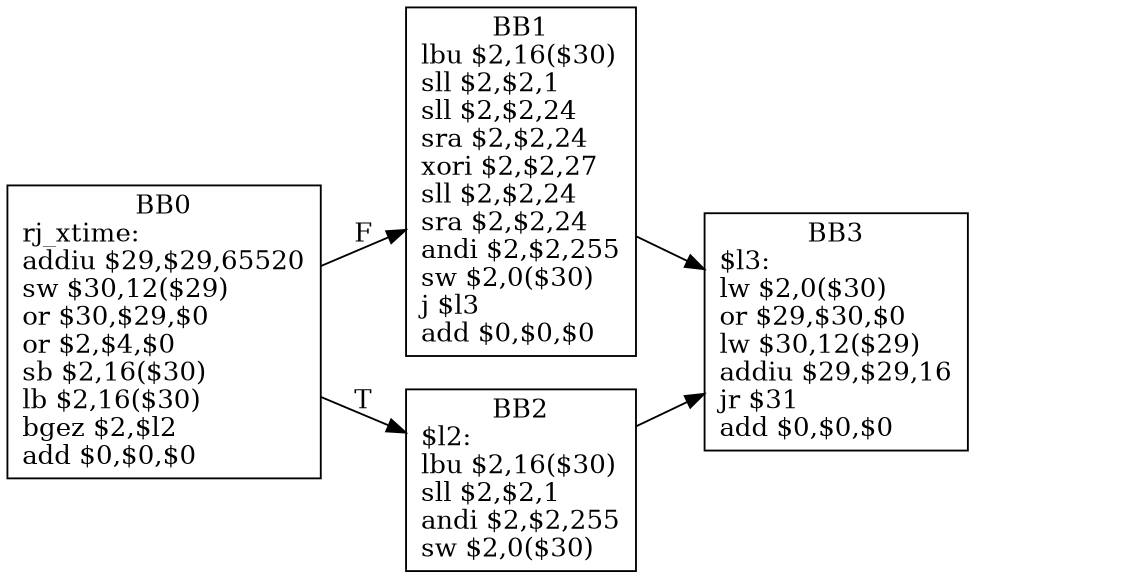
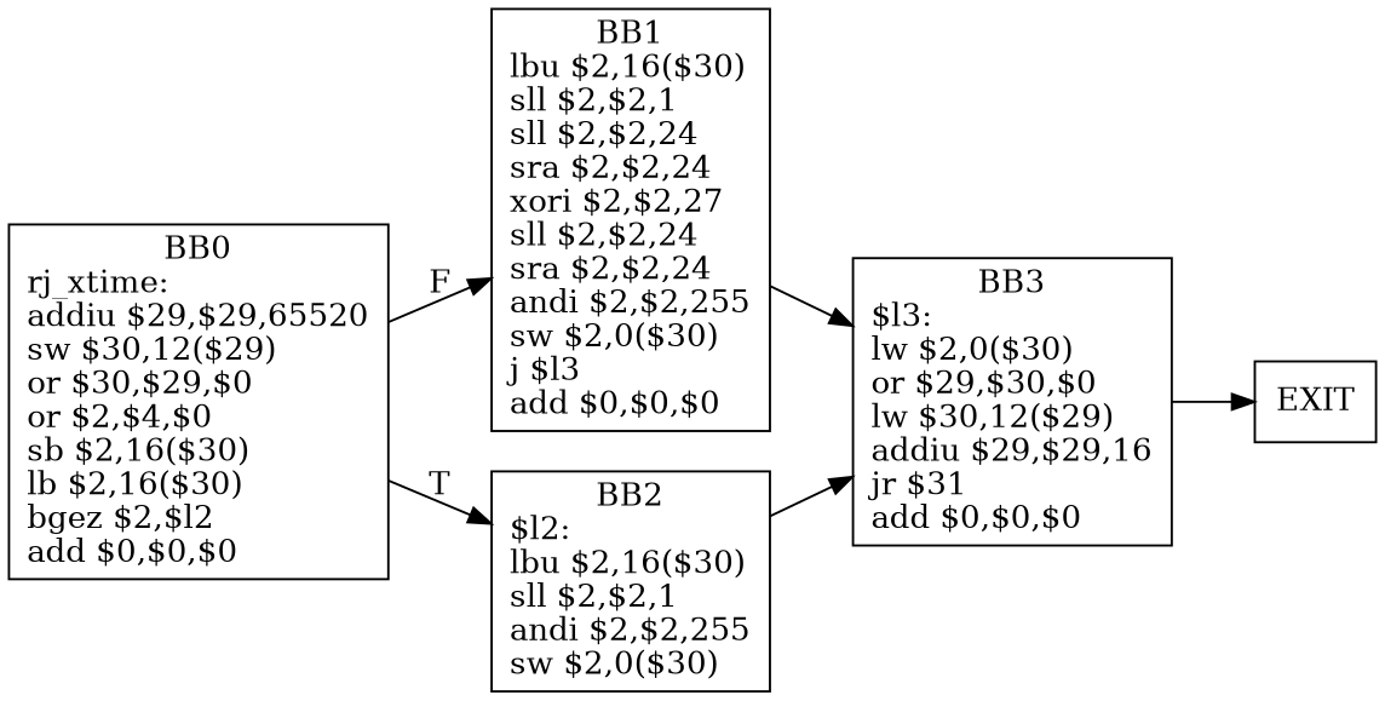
  digraph {
    rankdir=LR
    node [shape=box]
    edge [style=filled]
    n1 [label="BB0\nrj_xtime:\laddiu $29,$29,65520\lsw $30,12($29)\lor $30,$29,$0\lor $2,$4,$0\lsb $2,16($30)\llb $2,16($30)\lbgez $2,$l2\ladd $0,$0,$0\l"]
    n2 [label="BB1\nlbu $2,16($30)\lsll $2,$2,1\lsll $2,$2,24\lsra $2,$2,24\lxori $2,$2,27\lsll $2,$2,24\lsra $2,$2,24\landi $2,$2,255\lsw $2,0($30)\lj $l3\ladd $0,$0,$0\l"]
    n3 [label="BB2\n$l2:\llbu $2,16($30)\lsll $2,$2,1\landi $2,$2,255\lsw $2,0($30)\l"]
    n4 [label="BB3\n$l3:\llw $2,0($30)\lor $29,$30,$0\llw $30,12($29)\laddiu $29,$29,16\ljr $31\ladd $0,$0,$0\l"]
+   EXIT
    n1 -> n2 [label=F]
    n1 -> n3 [label=T]
    n2 -> n4
    n3 -> n4
+   n4 -> EXIT
  }
